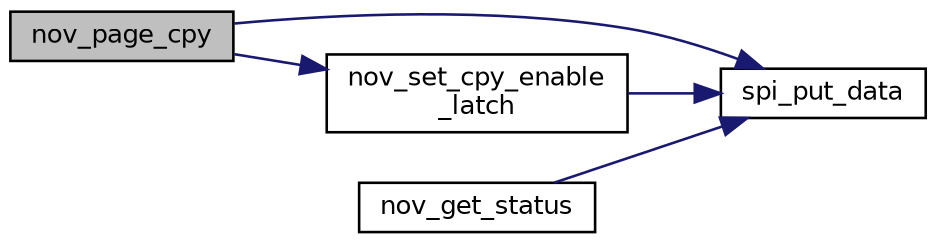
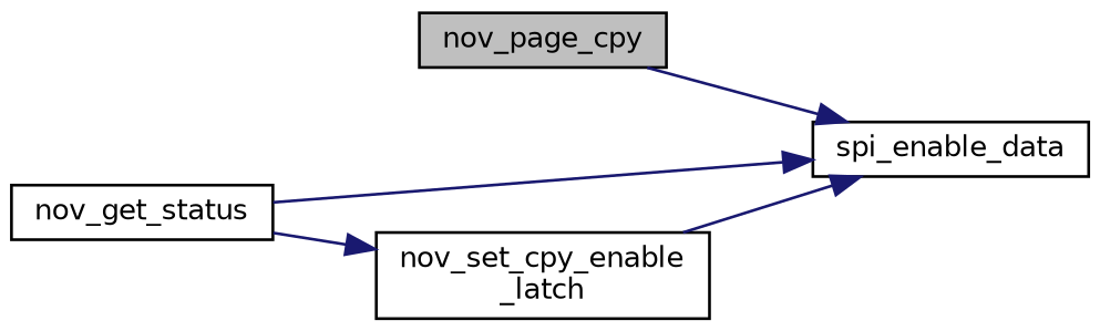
  digraph {
    rankdir=LR
    node [color=black fillcolor=white fontname=Helvetica fontsize=10 shape=record style=filled]
    edge [color=midnightblue fontname=Helvetica fontsize=10 labelfontname=Helvetica labelfontsize=10 style=solid]
    n1 [fillcolor=grey75 fontcolor=black height=0.2 label=nov_page_cpy width=0.4]
-   n2 [height=0.2 label=spi_put_data width=0.4]
+   n2 [height=0.2 label=spi_enable_data width=0.4]
    n3 [height=0.2 label="nov_set_cpy_enable\l_latch" width=0.4]
    n4 [height=0.2 label=nov_get_status width=0.4]
    n1 -> n2
-   n1 -> n3
+   n4 -> n3
    n3 -> n2
    n4 -> n2
  }
